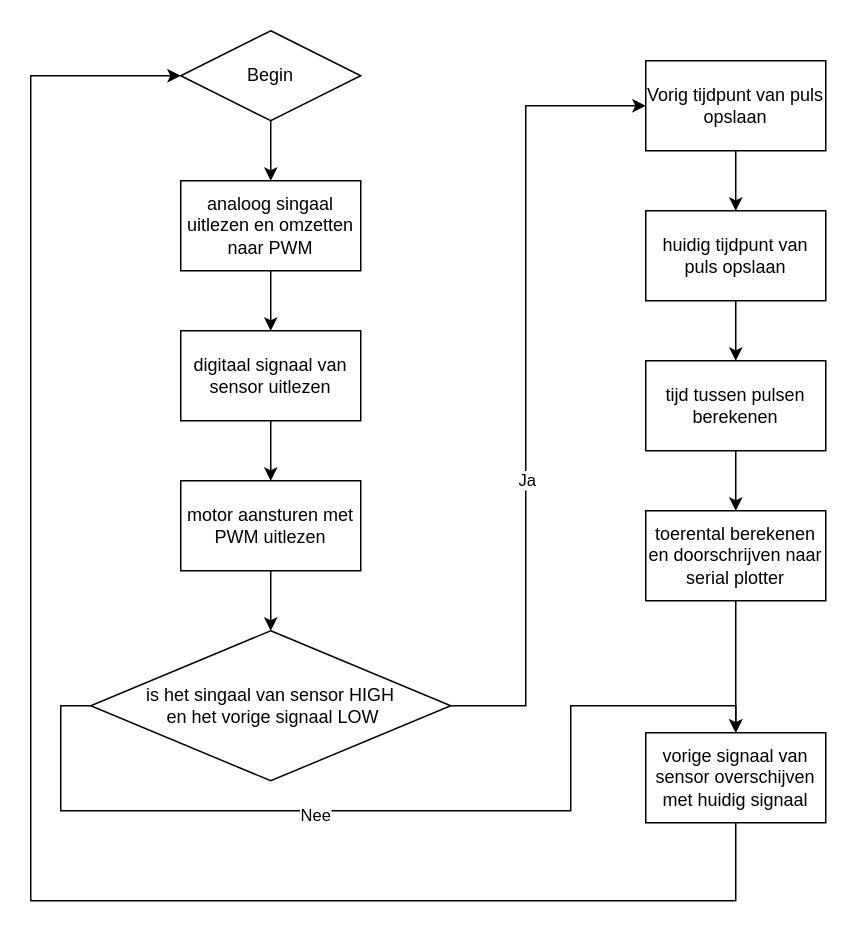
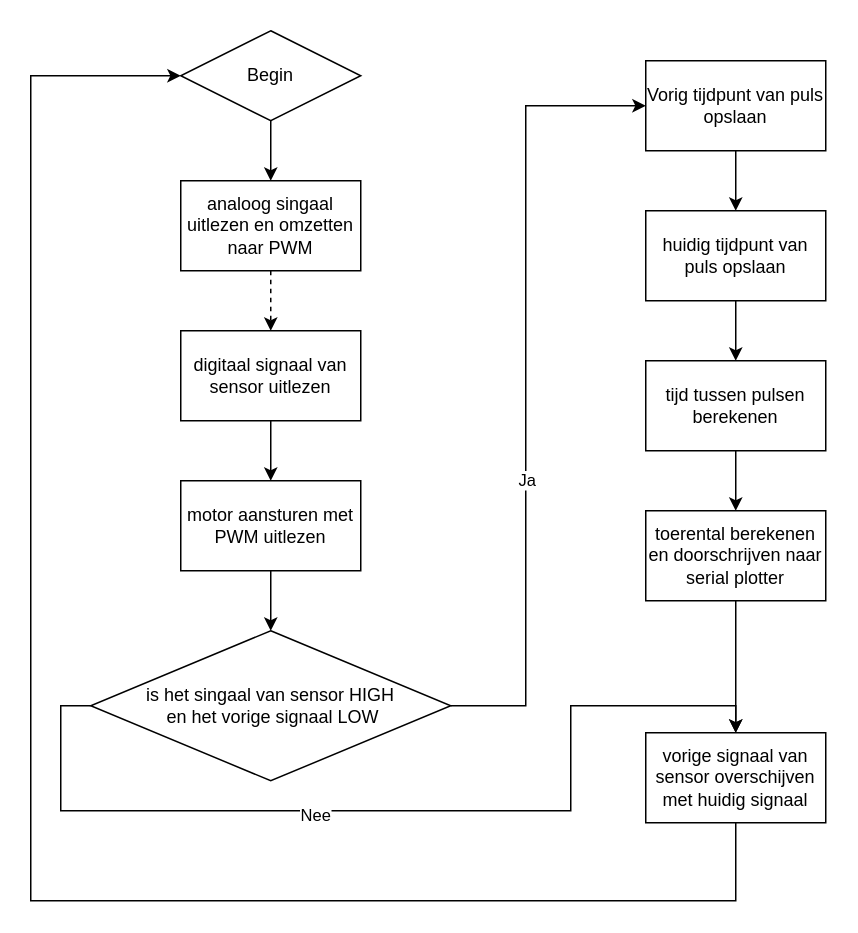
  <mxCell id="0" />
  <mxCell id="1" parent="0" />
  <mxCell id="2" value="" style="edgeStyle=orthogonalEdgeStyle;rounded=0;orthogonalLoop=1;jettySize=auto;html=1;" edge="1" parent="1" source="3" target="5"><mxGeometry relative="1" as="geometry" /></mxCell>
  <mxCell id="3" value="Begin" style="rhombus;whiteSpace=wrap;html=1;" vertex="1" parent="1"><mxGeometry x="120" y="20" width="120" height="60" as="geometry" /></mxCell>
- <mxCell id="4" value="" style="edgeStyle=orthogonalEdgeStyle;rounded=0;orthogonalLoop=1;jettySize=auto;html=1;" edge="1" parent="1" source="5" target="7"><mxGeometry relative="1" as="geometry" /></mxCell>
+ <mxCell id="4" value="" style="edgeStyle=orthogonalEdgeStyle;rounded=0;orthogonalLoop=1;jettySize=auto;html=1;dashed=1;" edge="1" parent="1" source="5" target="7"><mxGeometry relative="1" as="geometry" /></mxCell>
  <mxCell id="5" value="analoog singaal uitlezen en omzetten naar PWM" style="rounded=0;whiteSpace=wrap;html=1;" vertex="1" parent="1"><mxGeometry x="120" y="120" width="120" height="60" as="geometry" /></mxCell>
  <mxCell id="6" value="" style="edgeStyle=orthogonalEdgeStyle;rounded=0;orthogonalLoop=1;jettySize=auto;html=1;" edge="1" parent="1" source="7" target="9"><mxGeometry relative="1" as="geometry" /></mxCell>
  <mxCell id="7" value="digitaal signaal van sensor uitlezen" style="whiteSpace=wrap;html=1;rounded=0;" vertex="1" parent="1"><mxGeometry x="120" y="220" width="120" height="60" as="geometry" /></mxCell>
  <mxCell id="8" value="" style="edgeStyle=orthogonalEdgeStyle;rounded=0;orthogonalLoop=1;jettySize=auto;html=1;" edge="1" parent="1" source="9" target="14"><mxGeometry relative="1" as="geometry" /></mxCell>
  <mxCell id="9" value="motor aansturen met PWM uitlezen" style="whiteSpace=wrap;html=1;rounded=0;" vertex="1" parent="1"><mxGeometry x="120" y="320" width="120" height="60" as="geometry" /></mxCell>
  <mxCell id="10" value="" style="edgeStyle=orthogonalEdgeStyle;rounded=0;orthogonalLoop=1;jettySize=auto;html=1;" edge="1" parent="1" source="14" target="16"><mxGeometry relative="1" as="geometry"><Array as="points"><mxPoint x="350" y="470" /><mxPoint x="350" y="70" /></Array></mxGeometry></mxCell>
  <mxCell id="11" value="Ja" style="edgeLabel;html=1;align=center;verticalAlign=middle;resizable=0;points=[];" vertex="1" connectable="0" parent="10"><mxGeometry x="-0.24" relative="1" as="geometry"><mxPoint as="offset" /></mxGeometry></mxCell>
  <mxCell id="12" style="edgeStyle=orthogonalEdgeStyle;rounded=0;orthogonalLoop=1;jettySize=auto;html=1;exitX=0;exitY=0.5;exitDx=0;exitDy=0;entryX=0.5;entryY=0;entryDx=0;entryDy=0;" edge="1" parent="1" source="14" target="24"><mxGeometry relative="1" as="geometry"><mxPoint x="10" y="1080" as="targetPoint" /><Array as="points"><mxPoint x="40" y="470" /><mxPoint x="40" y="540" /><mxPoint x="380" y="540" /><mxPoint x="380" y="470" /><mxPoint x="490" y="470" /></Array></mxGeometry></mxCell>
  <mxCell id="13" value="Nee" style="edgeLabel;html=1;align=center;verticalAlign=middle;resizable=0;points=[];" vertex="1" connectable="0" parent="12"><mxGeometry x="-0.175" y="-2" relative="1" as="geometry"><mxPoint as="offset" /></mxGeometry></mxCell>
  <mxCell id="14" value="is het singaal van sensor HIGH&lt;div&gt;&amp;nbsp;en het vorige signaal LOW&lt;/div&gt;" style="rhombus;whiteSpace=wrap;html=1;rounded=0;" vertex="1" parent="1"><mxGeometry x="60" y="420" width="240" height="100" as="geometry" /></mxCell>
  <mxCell id="15" value="" style="edgeStyle=orthogonalEdgeStyle;rounded=0;orthogonalLoop=1;jettySize=auto;html=1;" edge="1" parent="1" source="16" target="18"><mxGeometry relative="1" as="geometry" /></mxCell>
  <mxCell id="16" value="Vorig tijdpunt van puls opslaan" style="whiteSpace=wrap;html=1;rounded=0;" vertex="1" parent="1"><mxGeometry x="430" y="40" width="120" height="60" as="geometry" /></mxCell>
  <mxCell id="17" value="" style="edgeStyle=orthogonalEdgeStyle;rounded=0;orthogonalLoop=1;jettySize=auto;html=1;" edge="1" parent="1" source="18" target="20"><mxGeometry relative="1" as="geometry" /></mxCell>
  <mxCell id="18" value="huidig tijdpunt van puls opslaan" style="whiteSpace=wrap;html=1;rounded=0;" vertex="1" parent="1"><mxGeometry x="430" y="140" width="120" height="60" as="geometry" /></mxCell>
  <mxCell id="19" value="" style="edgeStyle=orthogonalEdgeStyle;rounded=0;orthogonalLoop=1;jettySize=auto;html=1;" edge="1" parent="1" source="20" target="22"><mxGeometry relative="1" as="geometry" /></mxCell>
  <mxCell id="20" value="tijd tussen pulsen berekenen" style="whiteSpace=wrap;html=1;rounded=0;" vertex="1" parent="1"><mxGeometry x="430" y="240" width="120" height="60" as="geometry" /></mxCell>
  <mxCell id="21" value="" style="edgeStyle=orthogonalEdgeStyle;rounded=0;orthogonalLoop=1;jettySize=auto;html=1;" edge="1" parent="1" source="22" target="24"><mxGeometry relative="1" as="geometry"><Array as="points"><mxPoint x="490" y="450" /><mxPoint x="490" y="450" /></Array></mxGeometry></mxCell>
  <mxCell id="22" value="toerental berekenen en doorschrijven naar serial plotter" style="whiteSpace=wrap;html=1;rounded=0;" vertex="1" parent="1"><mxGeometry x="430" y="340" width="120" height="60" as="geometry" /></mxCell>
  <mxCell id="23" style="edgeStyle=orthogonalEdgeStyle;rounded=0;orthogonalLoop=1;jettySize=auto;html=1;exitX=0.5;exitY=1;exitDx=0;exitDy=0;entryX=0;entryY=0.5;entryDx=0;entryDy=0;" edge="1" parent="1" source="24" target="3"><mxGeometry relative="1" as="geometry"><Array as="points"><mxPoint x="490" y="600" /><mxPoint x="20" y="600" /><mxPoint x="20" y="50" /></Array></mxGeometry></mxCell>
  <mxCell id="24" value="vorige signaal van sensor overschijven met huidig signaal" style="whiteSpace=wrap;html=1;rounded=0;" vertex="1" parent="1"><mxGeometry x="430" y="488" width="120" height="60" as="geometry" /></mxCell>
